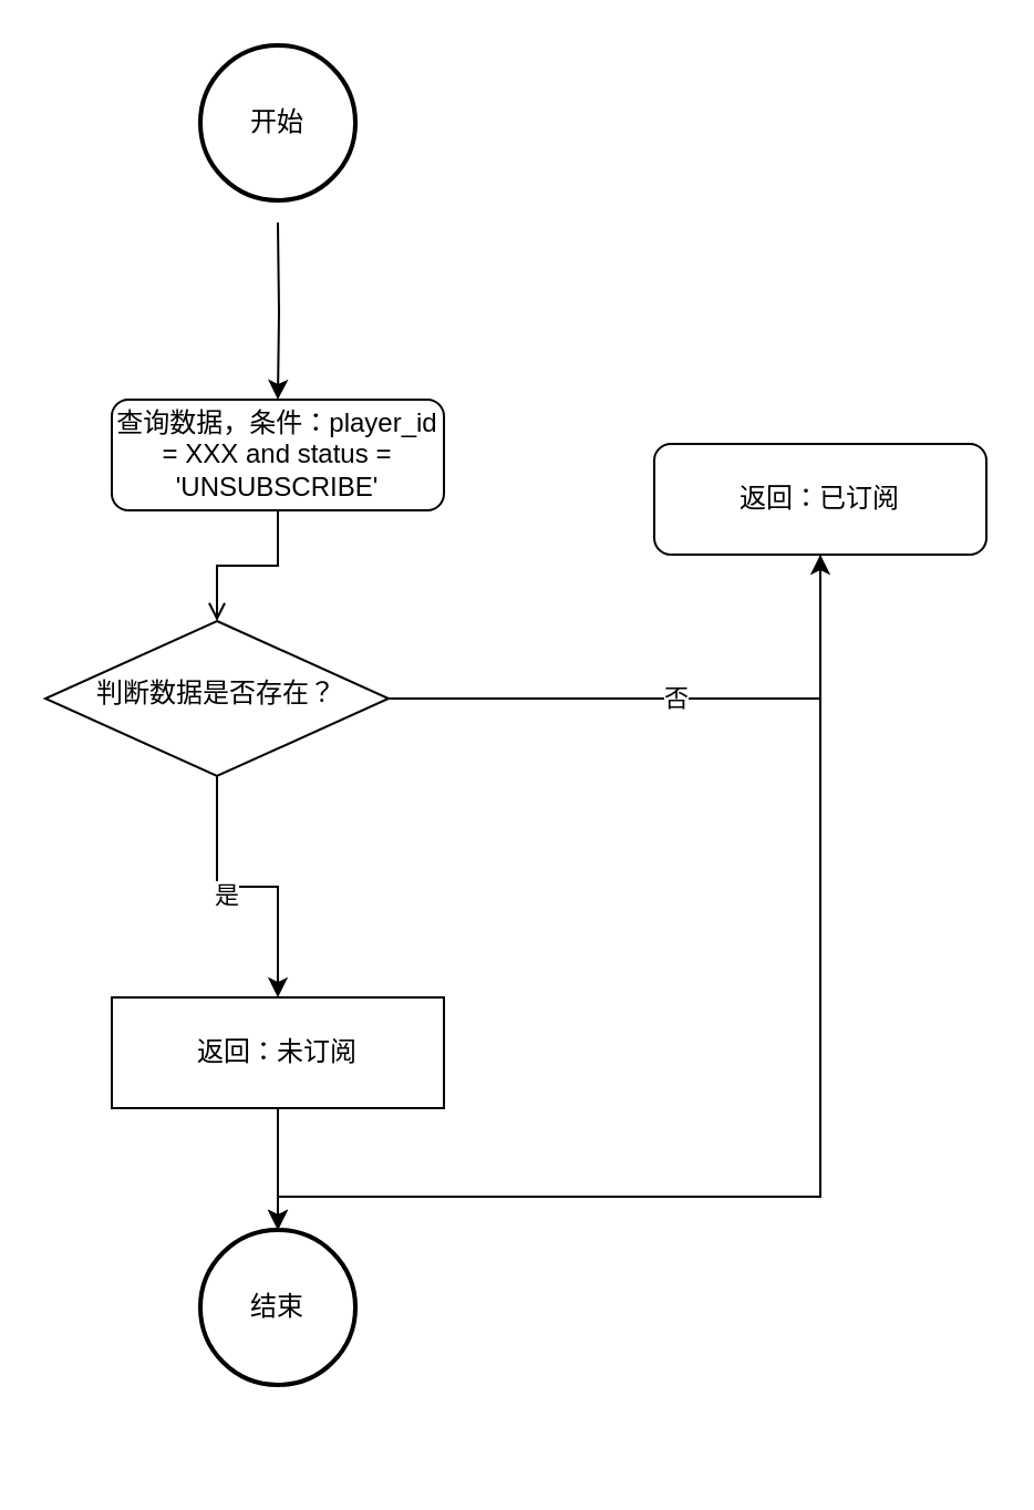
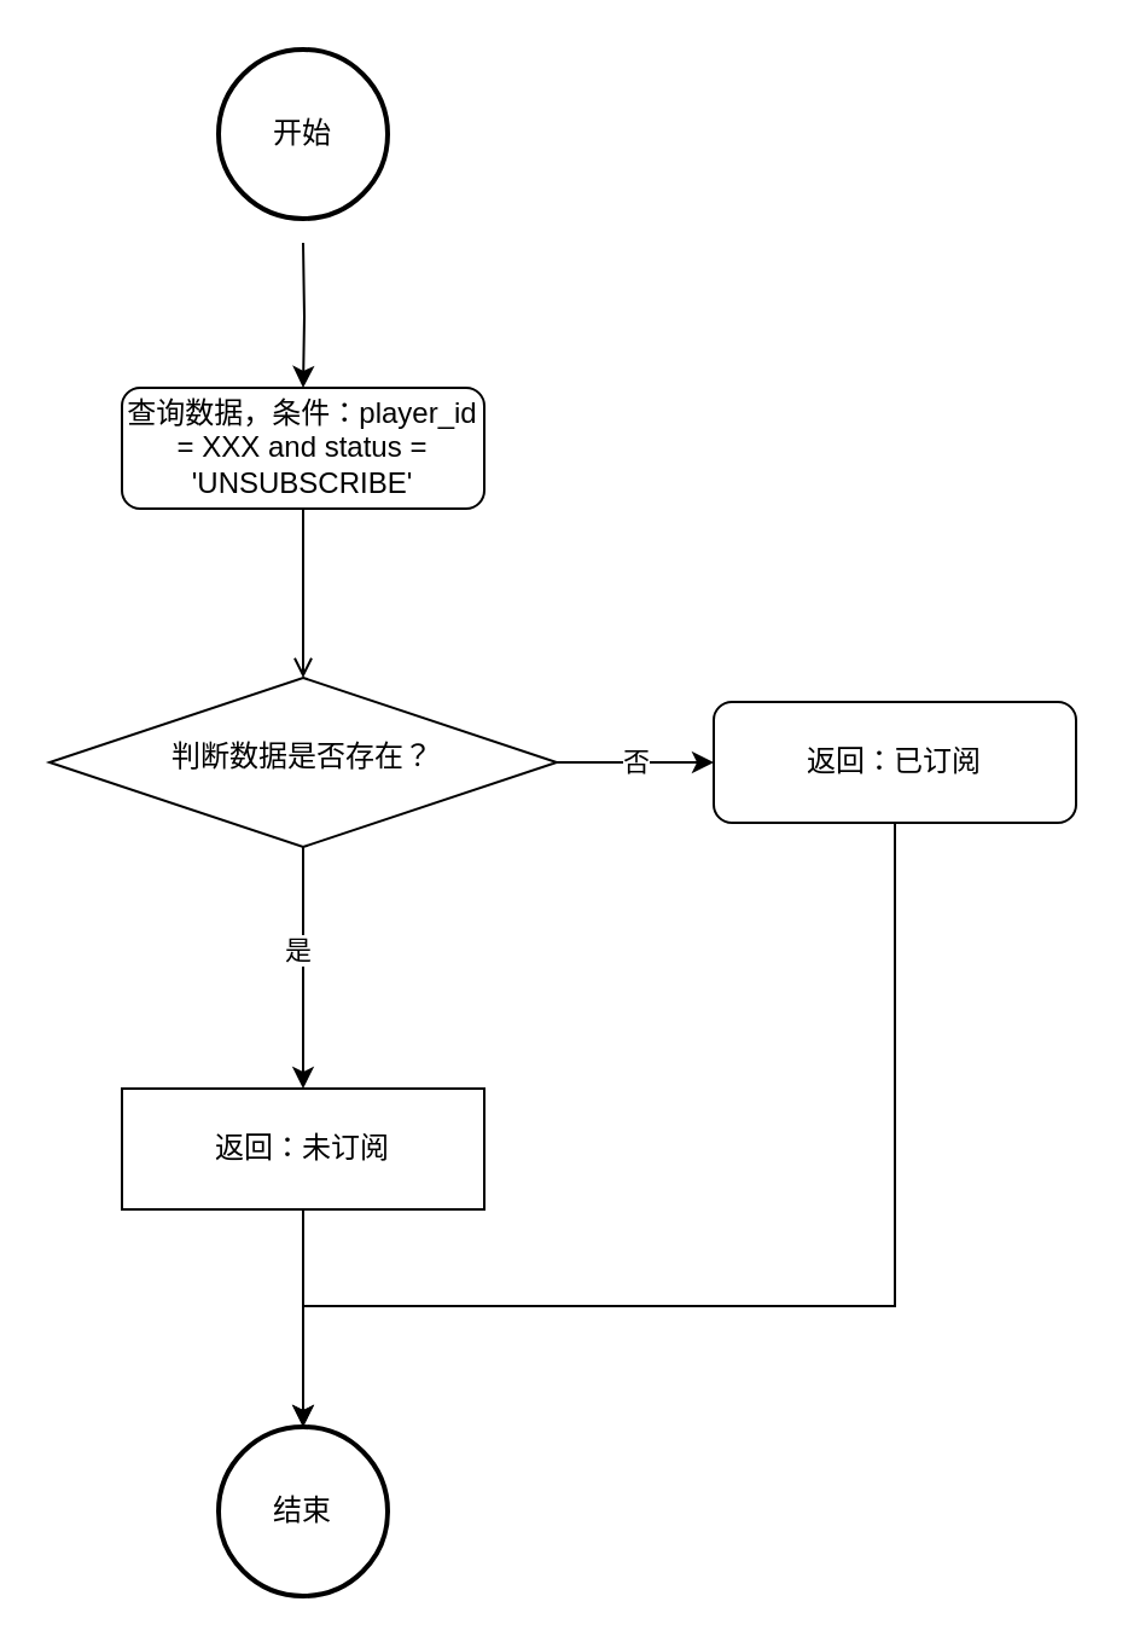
  <mxCell id="0" />
  <mxCell id="1" parent="0" />
  <mxCell id="2" value="否" style="edgeStyle=orthogonalEdgeStyle;rounded=0;orthogonalLoop=1;jettySize=auto;html=1;" edge="1" parent="1" source="5" target="13"><mxGeometry relative="1" as="geometry" /></mxCell>
  <mxCell id="3" value="" style="edgeStyle=orthogonalEdgeStyle;rounded=0;orthogonalLoop=1;jettySize=auto;html=1;" edge="1" parent="1" source="5" target="11"><mxGeometry relative="1" as="geometry" /></mxCell>
  <mxCell id="4" value="是" style="edgeLabel;html=1;align=center;verticalAlign=middle;resizable=0;points=[];" vertex="1" connectable="0" parent="3"><mxGeometry x="-0.158" y="-3" relative="1" as="geometry"><mxPoint as="offset" /></mxGeometry></mxCell>
- <mxCell id="5" value="判断数据是否存在？" style="rhombus;whiteSpace=wrap;html=1;shadow=0;fontFamily=Helvetica;fontSize=12;align=center;strokeWidth=1;spacing=6;spacingTop=-4;" parent="1" vertex="1"><mxGeometry x="20" y="280" width="155" height="70" as="geometry" /></mxCell>
+ <mxCell id="5" value="判断数据是否存在？" style="rhombus;whiteSpace=wrap;html=1;shadow=0;fontFamily=Helvetica;fontSize=12;align=center;strokeWidth=1;spacing=6;spacingTop=-4;" parent="1" vertex="1"><mxGeometry x="20" y="280" width="210" height="70" as="geometry" /></mxCell>
  <mxCell id="6" value="" style="edgeStyle=orthogonalEdgeStyle;rounded=0;orthogonalLoop=1;jettySize=auto;html=1;endArrow=open;" edge="1" parent="1" source="7" target="5"><mxGeometry relative="1" as="geometry" /></mxCell>
- <mxCell id="7" value="查询数据，条件：player_id = XXX and status = 'UNSUBSCRIBE'" style="rounded=1;whiteSpace=wrap;html=1;fontSize=12;glass=0;strokeWidth=1;shadow=0;" parent="1" vertex="1"><mxGeometry x="50" y="180" width="150" height="50" as="geometry" /></mxCell>
+ <mxCell id="7" value="查询数据，条件：player_id = XXX and status = 'UNSUBSCRIBE'" style="rounded=1;whiteSpace=wrap;html=1;fontSize=12;glass=0;strokeWidth=1;shadow=0;" parent="1" vertex="1"><mxGeometry x="50" y="160" width="150" height="50" as="geometry" /></mxCell>
  <mxCell id="8" style="edgeStyle=orthogonalEdgeStyle;rounded=0;orthogonalLoop=1;jettySize=auto;html=1;entryX=0.5;entryY=0;entryDx=0;entryDy=0;" edge="1" parent="1" target="7"><mxGeometry relative="1" as="geometry"><mxPoint x="125" y="100" as="sourcePoint" /><mxPoint x="120" y="160" as="targetPoint" /></mxGeometry></mxCell>
  <mxCell id="9" value="开始" style="strokeWidth=2;html=1;shape=mxgraph.flowchart.start_2;whiteSpace=wrap;" vertex="1" parent="1"><mxGeometry x="90" y="20" width="70" height="70" as="geometry" /></mxCell>
  <mxCell id="10" style="edgeStyle=orthogonalEdgeStyle;rounded=0;orthogonalLoop=1;jettySize=auto;html=1;entryX=0.5;entryY=0;entryDx=0;entryDy=0;entryPerimeter=0;" edge="1" parent="1" source="11" target="14"><mxGeometry relative="1" as="geometry" /></mxCell>
  <mxCell id="11" value="返回：未订阅" style="whiteSpace=wrap;html=1;fontSize=12;glass=0;strokeWidth=1;shadow=0;rounded=0;" vertex="1" parent="1"><mxGeometry x="50" y="450" width="150" height="50" as="geometry" /></mxCell>
  <mxCell id="12" style="edgeStyle=orthogonalEdgeStyle;rounded=0;orthogonalLoop=1;jettySize=auto;html=1;entryX=0.5;entryY=0;entryDx=0;entryDy=0;entryPerimeter=0;" edge="1" parent="1" source="13" target="14"><mxGeometry relative="1" as="geometry"><Array as="points"><mxPoint x="370" y="540" /><mxPoint x="125" y="540" /></Array></mxGeometry></mxCell>
- <mxCell id="13" value="返回：已订阅" style="rounded=1;whiteSpace=wrap;html=1;fontSize=12;glass=0;strokeWidth=1;shadow=0;" vertex="1" parent="1"><mxGeometry x="295" y="200" width="150" height="50" as="geometry" /></mxCell>
- <mxCell id="14" value="结束" style="strokeWidth=2;html=1;shape=mxgraph.flowchart.start_2;whiteSpace=wrap;" vertex="1" parent="1"><mxGeometry x="90" y="555" width="70" height="70" as="geometry" /></mxCell>
+ <mxCell id="13" value="返回：已订阅" style="rounded=1;whiteSpace=wrap;html=1;fontSize=12;glass=0;strokeWidth=1;shadow=0;" vertex="1" parent="1"><mxGeometry x="295" y="290" width="150" height="50" as="geometry" /></mxCell>
+ <mxCell id="14" value="结束" style="strokeWidth=2;html=1;shape=mxgraph.flowchart.start_2;whiteSpace=wrap;" vertex="1" parent="1"><mxGeometry x="90" y="590" width="70" height="70" as="geometry" /></mxCell>
